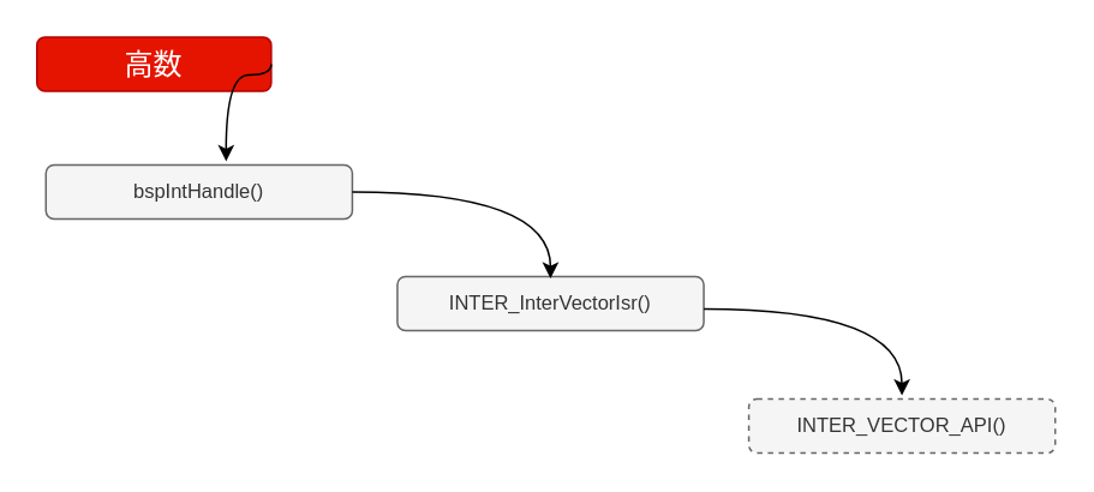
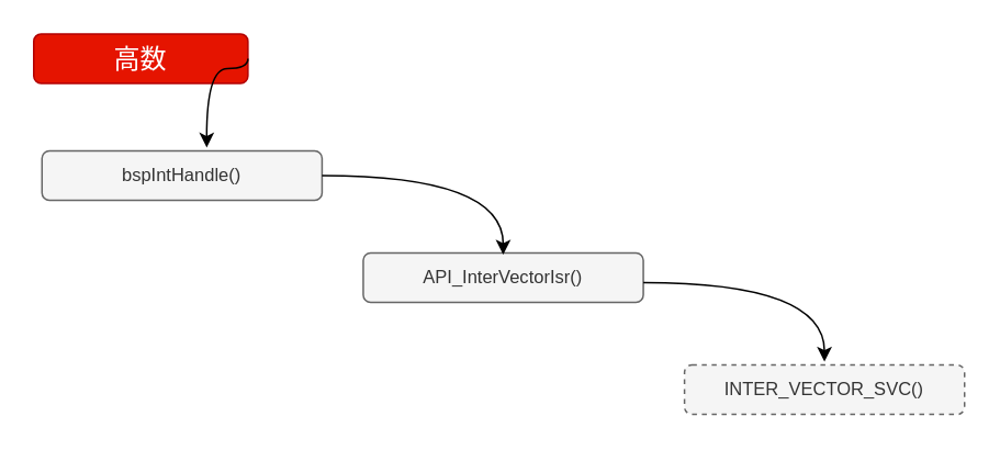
  <mxCell id="0" />
  <mxCell id="1" parent="0" />
  <mxCell id="2" value="高数" style="rounded=1;whiteSpace=wrap;html=1;labelBackgroundColor=none;strokeColor=#B20000;fillColor=#e51400;fontSize=16;align=center;fontColor=#ffffff;" vertex="1" parent="1"><mxGeometry x="20" y="20" width="130" height="30" as="geometry" /></mxCell>
- <mxCell id="3" value="&lt;span style=&quot;font-size: 11px&quot;&gt;INTER_InterVectorIsr()&lt;/span&gt;" style="rounded=1;whiteSpace=wrap;html=1;labelBackgroundColor=none;strokeColor=#666666;fillColor=#f5f5f5;fontSize=11;fontColor=#333333;align=center;" vertex="1" parent="1"><mxGeometry x="220" y="153" width="170" height="30" as="geometry" /></mxCell>
+ <mxCell id="3" value="&lt;span style=&quot;font-size: 11px&quot;&gt;API_InterVectorIsr()&lt;/span&gt;" style="rounded=1;whiteSpace=wrap;html=1;labelBackgroundColor=none;strokeColor=#666666;fillColor=#f5f5f5;fontSize=11;fontColor=#333333;align=center;" vertex="1" parent="1"><mxGeometry x="220" y="153" width="170" height="30" as="geometry" /></mxCell>
  <mxCell id="4" value="&lt;span style=&quot;font-size: 11px&quot;&gt;bspIntHandle()&lt;/span&gt;" style="rounded=1;whiteSpace=wrap;html=1;labelBackgroundColor=none;strokeColor=#666666;fillColor=#f5f5f5;fontSize=11;fontColor=#333333;align=center;" vertex="1" parent="1"><mxGeometry x="25" y="91" width="170" height="30" as="geometry" /></mxCell>
- <mxCell id="5" value="&lt;span style=&quot;font-size: 11px&quot;&gt;INTER_VECTOR_API()&lt;/span&gt;" style="rounded=1;whiteSpace=wrap;html=1;labelBackgroundColor=none;strokeColor=#666666;fillColor=#f5f5f5;fontSize=11;fontColor=#333333;align=center;dashed=1;" vertex="1" parent="1"><mxGeometry x="415" y="221" width="170" height="30" as="geometry" /></mxCell>
+ <mxCell id="5" value="&lt;span style=&quot;font-size: 11px&quot;&gt;INTER_VECTOR_SVC()&lt;/span&gt;" style="rounded=1;whiteSpace=wrap;html=1;labelBackgroundColor=none;strokeColor=#666666;fillColor=#f5f5f5;fontSize=11;fontColor=#333333;align=center;dashed=1;" vertex="1" parent="1"><mxGeometry x="415" y="221" width="170" height="30" as="geometry" /></mxCell>
  <mxCell id="6" value="" style="edgeStyle=elbowEdgeStyle;elbow=vertical;endArrow=classic;html=1;gradientColor=#ffffff;fontSize=15;exitX=1;exitY=0.5;exitDx=0;exitDy=0;entryX=0.588;entryY=-0.067;entryDx=0;entryDy=0;entryPerimeter=0;curved=1;" edge="1" parent="1" source="2" target="4"><mxGeometry width="50" height="50" relative="1" as="geometry"><mxPoint x="115" y="81" as="sourcePoint" /><mxPoint x="165" y="31" as="targetPoint" /><Array as="points"><mxPoint x="85" y="41" /></Array></mxGeometry></mxCell>
  <mxCell id="7" value="" style="edgeStyle=elbowEdgeStyle;elbow=vertical;endArrow=classic;html=1;gradientColor=#ffffff;fontSize=15;exitX=1;exitY=0.5;exitDx=0;exitDy=0;entryX=0.588;entryY=-0.067;entryDx=0;entryDy=0;entryPerimeter=0;curved=1;" edge="1" parent="1"><mxGeometry width="50" height="50" relative="1" as="geometry"><mxPoint x="195" y="106" as="sourcePoint" /><mxPoint x="304.96" y="153.99" as="targetPoint" /><Array as="points"><mxPoint x="265" y="106" /></Array></mxGeometry></mxCell>
  <mxCell id="8" value="" style="edgeStyle=elbowEdgeStyle;elbow=vertical;endArrow=classic;html=1;gradientColor=#ffffff;fontSize=15;exitX=1;exitY=0.5;exitDx=0;exitDy=0;entryX=0.588;entryY=-0.067;entryDx=0;entryDy=0;entryPerimeter=0;curved=1;" edge="1" parent="1"><mxGeometry width="50" height="50" relative="1" as="geometry"><mxPoint x="390" y="171" as="sourcePoint" /><mxPoint x="499.96" y="218.99" as="targetPoint" /><Array as="points"><mxPoint x="460" y="171" /></Array></mxGeometry></mxCell>
